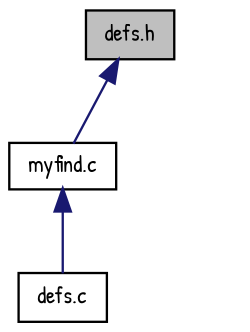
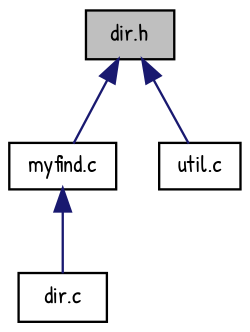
  digraph {
    fontname="Patrick Hand"
    node [color=black fillcolor=white fontname="Patrick Hand" fontsize=10 shape=record style=filled]
    edge [color=midnightblue dir=back fontname="Patrick Hand" fontsize=10 labelfontname=Helvetica labelfontsize=10 style=solid]
-   n1 [fillcolor=grey75 fontcolor=black height=0.2 label="defs.h" width=0.4]
+   n1 [fillcolor=grey75 fontcolor=black height=0.2 label="dir.h" width=0.4]
    n2 [height=0.2 label="myfind.c" width=0.4]
-   n4 [height=0.2 label="defs.c" width=0.4]
+   n3 [height=0.2 label="util.c" width=0.4]
+   n4 [height=0.2 label="dir.c" width=0.4]
    n1 -> n2
+   n1 -> n3
    n2 -> n4
  }
